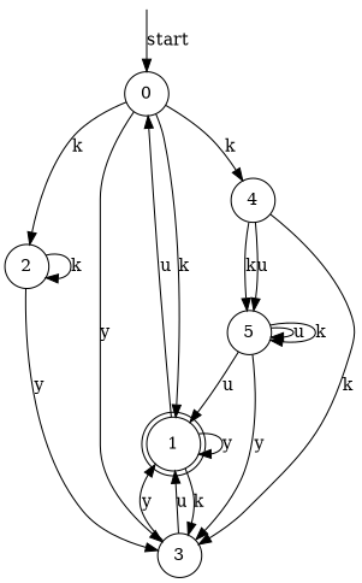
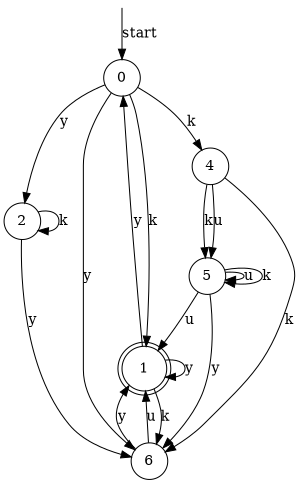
  digraph {
    rankdir=TB
    node [shape=circle]
    __start [shape=point style=invis]
    0
    1 [shape=doublecircle]
    2
-   3
+   3 [label=6]
    4
    5
    __start -> 0 [label=start]
    0 -> 1 [label=k]
-   0 -> 2 [label=k]
+   0 -> 2 [label=y]
    0 -> 3 [label=y]
    0 -> 4 [label=k]
-   1 -> 0 [label=u]
+   1 -> 0 [label=y]
    1 -> 1 [label=y]
    1 -> 3 [label=k]
    2 -> 2 [label=k]
    2 -> 3 [label=y]
    3 -> 1 [label=y]
    3 -> 1 [label=u]
    4 -> 3 [label=k]
    4 -> 5 [label=u]
    4 -> 5 [label=k]
    5 -> 1 [label=u]
    5 -> 3 [label=y]
    5 -> 5 [label=u]
    5 -> 5 [label=k]
  }
